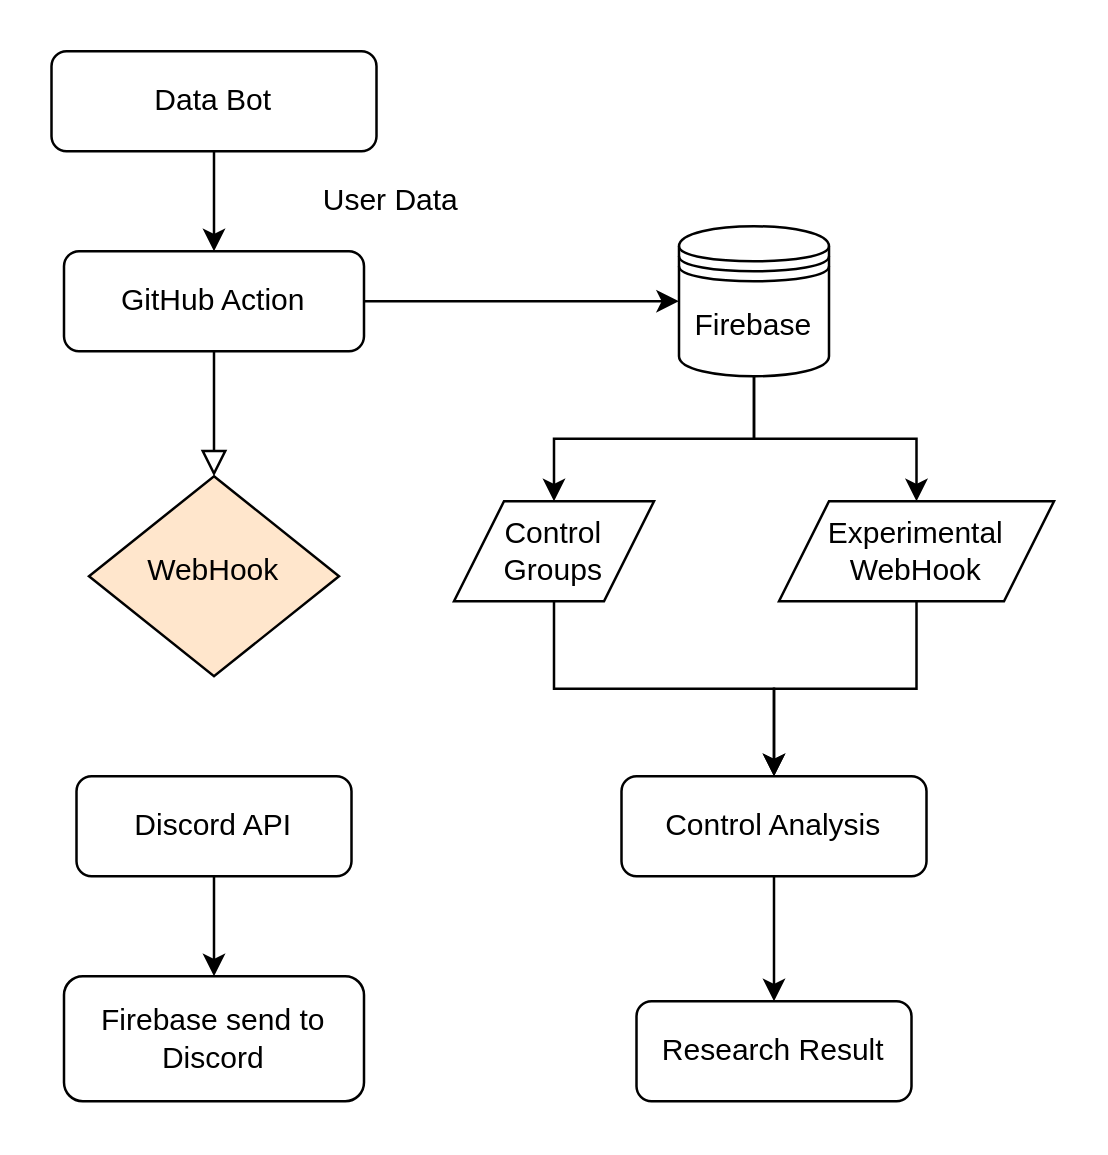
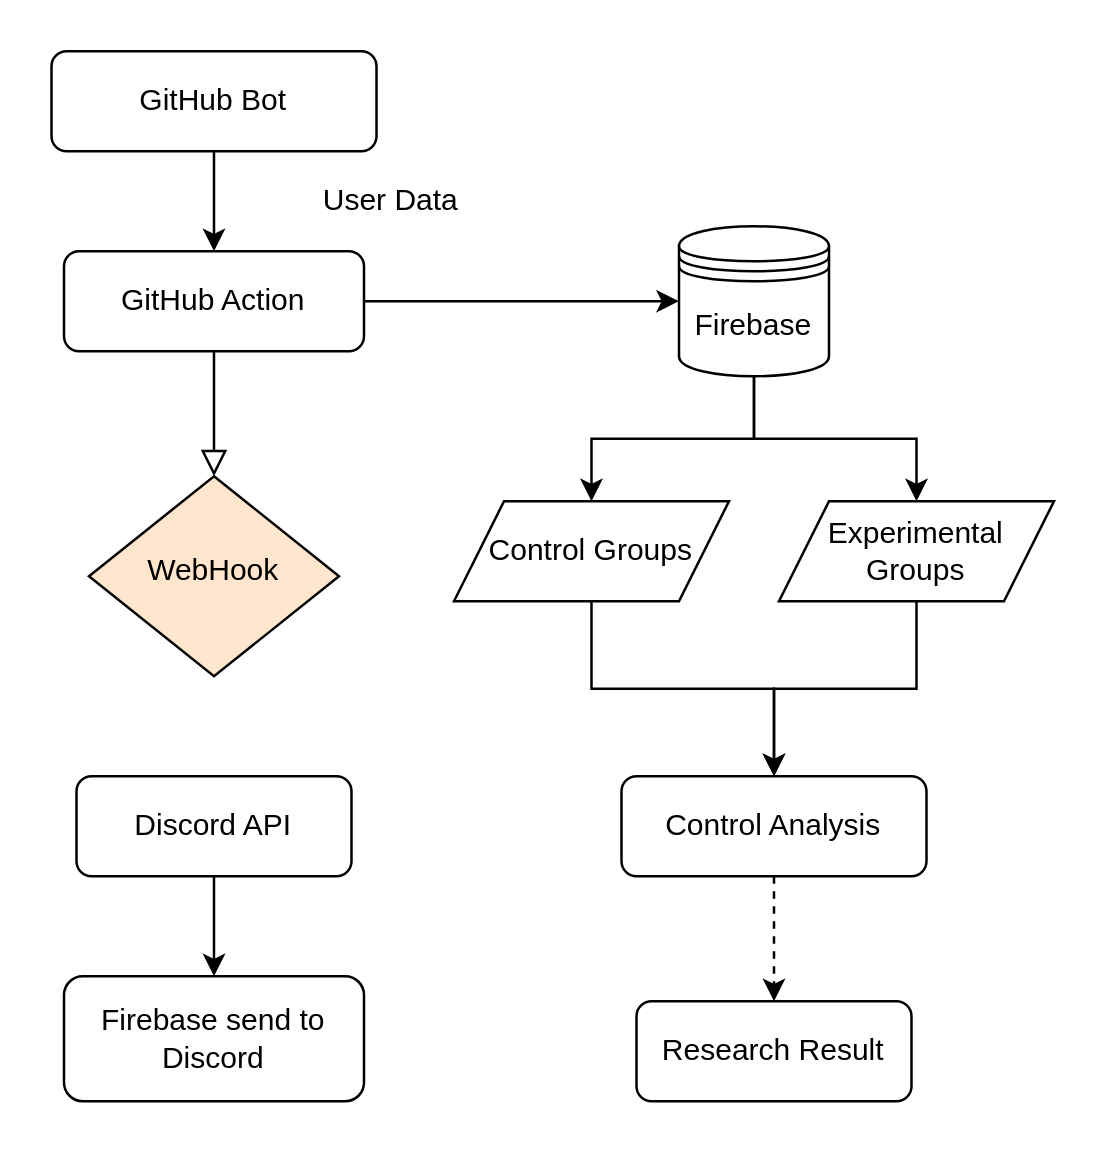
  <mxCell id="0" />
  <mxCell id="1" parent="0" />
  <mxCell id="2" value="" style="rounded=0;html=1;jettySize=auto;orthogonalLoop=1;fontSize=11;endArrow=block;endFill=0;endSize=8;strokeWidth=1;shadow=0;labelBackgroundColor=none;edgeStyle=orthogonalEdgeStyle;" parent="1" source="4" target="5" edge="1"><mxGeometry relative="1" as="geometry" /></mxCell>
  <mxCell id="3" style="edgeStyle=orthogonalEdgeStyle;rounded=0;orthogonalLoop=1;jettySize=auto;html=1;exitX=1;exitY=0.5;exitDx=0;exitDy=0;" edge="1" parent="1" source="4" target="21"><mxGeometry relative="1" as="geometry" /></mxCell>
  <mxCell id="4" value="GitHub Action" style="rounded=1;whiteSpace=wrap;html=1;fontSize=12;glass=0;strokeWidth=1;shadow=0;" parent="1" vertex="1"><mxGeometry x="25" y="100" width="120" height="40" as="geometry" /></mxCell>
  <mxCell id="5" value="WebHook" style="rhombus;whiteSpace=wrap;html=1;shadow=0;fontFamily=Helvetica;fontSize=12;align=center;strokeWidth=1;spacing=6;spacingTop=-4;fillColor=#ffe6cc;" parent="1" vertex="1"><mxGeometry x="35" y="190" width="100" height="80" as="geometry" /></mxCell>
  <mxCell id="6" value="" style="edgeStyle=orthogonalEdgeStyle;rounded=0;orthogonalLoop=1;jettySize=auto;html=1;" edge="1" parent="1" source="7" target="10"><mxGeometry relative="1" as="geometry" /></mxCell>
  <mxCell id="7" value="Discord API" style="whiteSpace=wrap;html=1;rounded=1;shadow=0;strokeWidth=1;glass=0;" vertex="1" parent="1"><mxGeometry x="30" y="310" width="110" height="40" as="geometry" /></mxCell>
  <mxCell id="8" value="" style="edgeStyle=orthogonalEdgeStyle;rounded=0;orthogonalLoop=1;jettySize=auto;html=1;" edge="1" parent="1" source="9" target="4"><mxGeometry relative="1" as="geometry" /></mxCell>
- <mxCell id="9" value="Data Bot" style="rounded=1;whiteSpace=wrap;html=1;" vertex="1" parent="1"><mxGeometry x="20" y="20" width="130" height="40" as="geometry" /></mxCell>
+ <mxCell id="9" value="GitHub Bot" style="rounded=1;whiteSpace=wrap;html=1;" vertex="1" parent="1"><mxGeometry x="20" y="20" width="130" height="40" as="geometry" /></mxCell>
  <mxCell id="10" value="Firebase send to Discord" style="whiteSpace=wrap;html=1;rounded=1;shadow=0;strokeWidth=1;glass=0;" vertex="1" parent="1"><mxGeometry x="25" y="390" width="120" height="50" as="geometry" /></mxCell>
  <mxCell id="11" value="Research Result" style="whiteSpace=wrap;html=1;rounded=1;shadow=0;strokeWidth=1;glass=0;" vertex="1" parent="1"><mxGeometry x="254" y="400" width="110" height="40" as="geometry" /></mxCell>
  <mxCell id="12" value="User Data" style="text;html=1;strokeColor=none;fillColor=none;align=center;verticalAlign=middle;whiteSpace=wrap;rounded=0;" vertex="1" parent="1"><mxGeometry x="116" y="70" width="80" height="20" as="geometry" /></mxCell>
- <mxCell id="13" style="edgeStyle=orthogonalEdgeStyle;rounded=0;orthogonalLoop=1;jettySize=auto;html=1;" edge="1" parent="1" source="14" target="11"><mxGeometry relative="1" as="geometry" /></mxCell>
+ <mxCell id="13" style="edgeStyle=orthogonalEdgeStyle;rounded=0;orthogonalLoop=1;jettySize=auto;html=1;dashed=1;" edge="1" parent="1" source="14" target="11"><mxGeometry relative="1" as="geometry" /></mxCell>
  <mxCell id="14" value="Control Analysis" style="whiteSpace=wrap;html=1;rounded=1;shadow=0;strokeWidth=1;glass=0;" vertex="1" parent="1"><mxGeometry x="248" y="310" width="122" height="40" as="geometry" /></mxCell>
  <mxCell id="15" style="edgeStyle=orthogonalEdgeStyle;rounded=0;orthogonalLoop=1;jettySize=auto;html=1;" edge="1" parent="1" source="16" target="14"><mxGeometry relative="1" as="geometry" /></mxCell>
- <mxCell id="16" value="Control Groups" style="shape=parallelogram;perimeter=parallelogramPerimeter;whiteSpace=wrap;html=1;fixedSize=1;" vertex="1" parent="1"><mxGeometry x="181" y="200" width="80" height="40" as="geometry" /></mxCell>
+ <mxCell id="16" value="Control Groups" style="shape=parallelogram;perimeter=parallelogramPerimeter;whiteSpace=wrap;html=1;fixedSize=1;" vertex="1" parent="1"><mxGeometry x="181" y="200" width="110" height="40" as="geometry" /></mxCell>
  <mxCell id="17" style="edgeStyle=orthogonalEdgeStyle;rounded=0;orthogonalLoop=1;jettySize=auto;html=1;" edge="1" parent="1" source="18"><mxGeometry relative="1" as="geometry"><mxPoint x="309" y="310" as="targetPoint" /><Array as="points"><mxPoint x="366" y="275" /><mxPoint x="309" y="275" /></Array></mxGeometry></mxCell>
- <mxCell id="18" value="Experimental WebHook" style="shape=parallelogram;perimeter=parallelogramPerimeter;whiteSpace=wrap;html=1;fixedSize=1;" vertex="1" parent="1"><mxGeometry x="311" y="200" width="110" height="40" as="geometry" /></mxCell>
+ <mxCell id="18" value="Experimental Groups" style="shape=parallelogram;perimeter=parallelogramPerimeter;whiteSpace=wrap;html=1;fixedSize=1;" vertex="1" parent="1"><mxGeometry x="311" y="200" width="110" height="40" as="geometry" /></mxCell>
  <mxCell id="19" style="edgeStyle=orthogonalEdgeStyle;rounded=0;orthogonalLoop=1;jettySize=auto;html=1;exitX=0.5;exitY=1;exitDx=0;exitDy=0;entryX=0.5;entryY=0;entryDx=0;entryDy=0;" edge="1" parent="1" source="21" target="16"><mxGeometry relative="1" as="geometry" /></mxCell>
  <mxCell id="20" style="edgeStyle=orthogonalEdgeStyle;rounded=0;orthogonalLoop=1;jettySize=auto;html=1;exitX=0.5;exitY=1;exitDx=0;exitDy=0;entryX=0.5;entryY=0;entryDx=0;entryDy=0;" edge="1" parent="1" source="21" target="18"><mxGeometry relative="1" as="geometry" /></mxCell>
  <mxCell id="21" value="&lt;span&gt;Firebase&lt;/span&gt;" style="shape=datastore;whiteSpace=wrap;html=1;" vertex="1" parent="1"><mxGeometry x="271" y="90" width="60" height="60" as="geometry" /></mxCell>
